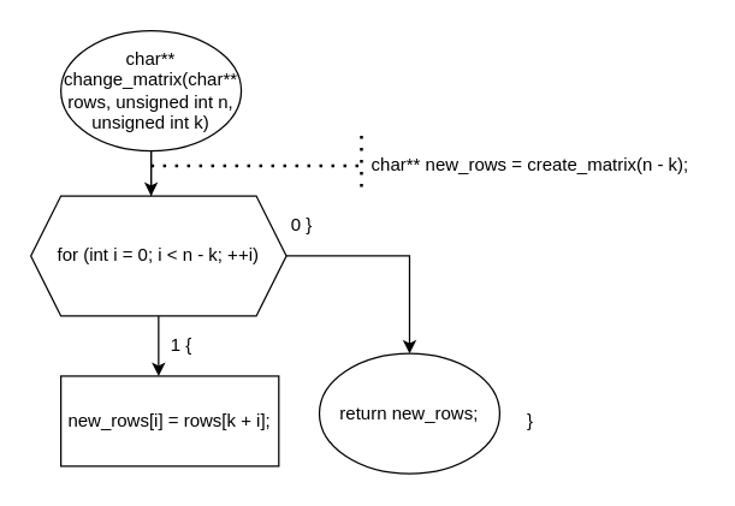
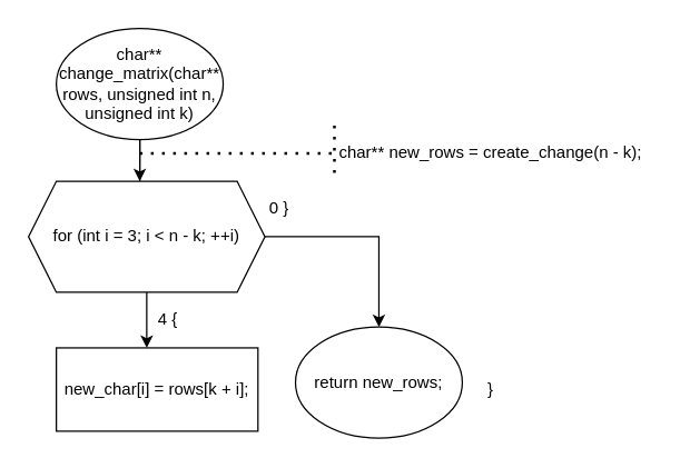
  <mxCell id="0" />
  <mxCell id="1" parent="0" />
  <mxCell id="2" style="edgeStyle=orthogonalEdgeStyle;rounded=0;orthogonalLoop=1;jettySize=auto;html=1;" edge="1" parent="1" source="3"><mxGeometry relative="1" as="geometry"><mxPoint x="100" y="140" as="targetPoint" /></mxGeometry></mxCell>
  <mxCell id="3" value="char** change_matrix(char** rows, unsigned int n, unsigned int k)" style="ellipse;whiteSpace=wrap;html=1;" vertex="1" parent="1"><mxGeometry x="40" y="20" width="120" height="80" as="geometry" /></mxCell>
  <mxCell id="4" style="edgeStyle=orthogonalEdgeStyle;rounded=0;orthogonalLoop=1;jettySize=auto;html=1;" edge="1" parent="1"><mxGeometry relative="1" as="geometry"><mxPoint x="100" y="130" as="targetPoint" /><mxPoint x="100" y="100" as="sourcePoint" /></mxGeometry></mxCell>
  <mxCell id="5" style="edgeStyle=orthogonalEdgeStyle;rounded=0;orthogonalLoop=1;jettySize=auto;html=1;" edge="1" parent="1" source="7"><mxGeometry relative="1" as="geometry"><mxPoint x="105" y="250" as="targetPoint" /></mxGeometry></mxCell>
  <mxCell id="6" style="edgeStyle=orthogonalEdgeStyle;rounded=0;orthogonalLoop=1;jettySize=auto;html=1;entryX=0.5;entryY=0;entryDx=0;entryDy=0;" edge="1" parent="1" source="7" target="10"><mxGeometry relative="1" as="geometry"><mxPoint x="282" y="200" as="targetPoint" /></mxGeometry></mxCell>
- <mxCell id="7" value="for (int i = 0; i &amp;lt; n - k; ++i)" style="shape=hexagon;perimeter=hexagonPerimeter2;whiteSpace=wrap;html=1;fixedSize=1;" vertex="1" parent="1"><mxGeometry x="20" y="130" width="170" height="80" as="geometry" /></mxCell>
- <mxCell id="8" value="new_rows[i] = rows[k + i];" style="rounded=0;whiteSpace=wrap;html=1;" vertex="1" parent="1"><mxGeometry x="40" y="250" width="145" height="60" as="geometry" /></mxCell>
- <mxCell id="9" value="1 {" style="text;html=1;align=center;verticalAlign=middle;resizable=0;points=[];autosize=1;" vertex="1" parent="1"><mxGeometry x="105" y="220" width="30" height="20" as="geometry" /></mxCell>
+ <mxCell id="7" value="for (int i = 3; i &amp;lt; n - k; ++i)" style="shape=hexagon;perimeter=hexagonPerimeter2;whiteSpace=wrap;html=1;fixedSize=1;" vertex="1" parent="1"><mxGeometry x="20" y="130" width="170" height="80" as="geometry" /></mxCell>
+ <mxCell id="8" value="new_char[i] = rows[k + i];" style="rounded=0;whiteSpace=wrap;html=1;" vertex="1" parent="1"><mxGeometry x="40" y="250" width="145" height="60" as="geometry" /></mxCell>
+ <mxCell id="9" value="4 {" style="text;html=1;align=center;verticalAlign=middle;resizable=0;points=[];autosize=1;" vertex="1" parent="1"><mxGeometry x="105" y="220" width="30" height="20" as="geometry" /></mxCell>
  <mxCell id="10" value="return new_rows;" style="ellipse;whiteSpace=wrap;html=1;" vertex="1" parent="1"><mxGeometry x="212" y="235" width="120" height="80" as="geometry" /></mxCell>
  <mxCell id="11" value="0 }" style="text;html=1;align=center;verticalAlign=middle;resizable=0;points=[];autosize=1;" vertex="1" parent="1"><mxGeometry x="185" y="140" width="30" height="20" as="geometry" /></mxCell>
  <mxCell id="12" value="}" style="text;html=1;align=center;verticalAlign=middle;resizable=0;points=[];autosize=1;" vertex="1" parent="1"><mxGeometry x="342" y="270" width="20" height="20" as="geometry" /></mxCell>
  <mxCell id="13" value="" style="endArrow=none;dashed=1;html=1;dashPattern=1 3;strokeWidth=2;" edge="1" parent="1"><mxGeometry width="50" height="50" relative="1" as="geometry"><mxPoint x="100" y="110" as="sourcePoint" /><mxPoint x="240" y="110" as="targetPoint" /></mxGeometry></mxCell>
- <mxCell id="14" value="char** new_rows = create_matrix(n - k);" style="text;html=1;align=center;verticalAlign=middle;resizable=0;points=[];autosize=1;" vertex="1" parent="1"><mxGeometry x="237" y="100" width="230" height="20" as="geometry" /></mxCell>
+ <mxCell id="14" value="char** new_rows = create_change(n - k);" style="text;html=1;align=center;verticalAlign=middle;resizable=0;points=[];autosize=1;" vertex="1" parent="1"><mxGeometry x="237" y="100" width="230" height="20" as="geometry" /></mxCell>
  <mxCell id="15" value="" style="endArrow=none;dashed=1;html=1;dashPattern=1 3;strokeWidth=2;" edge="1" parent="1"><mxGeometry width="50" height="50" relative="1" as="geometry"><mxPoint x="240" y="90" as="sourcePoint" /><mxPoint x="240" y="130" as="targetPoint" /></mxGeometry></mxCell>
